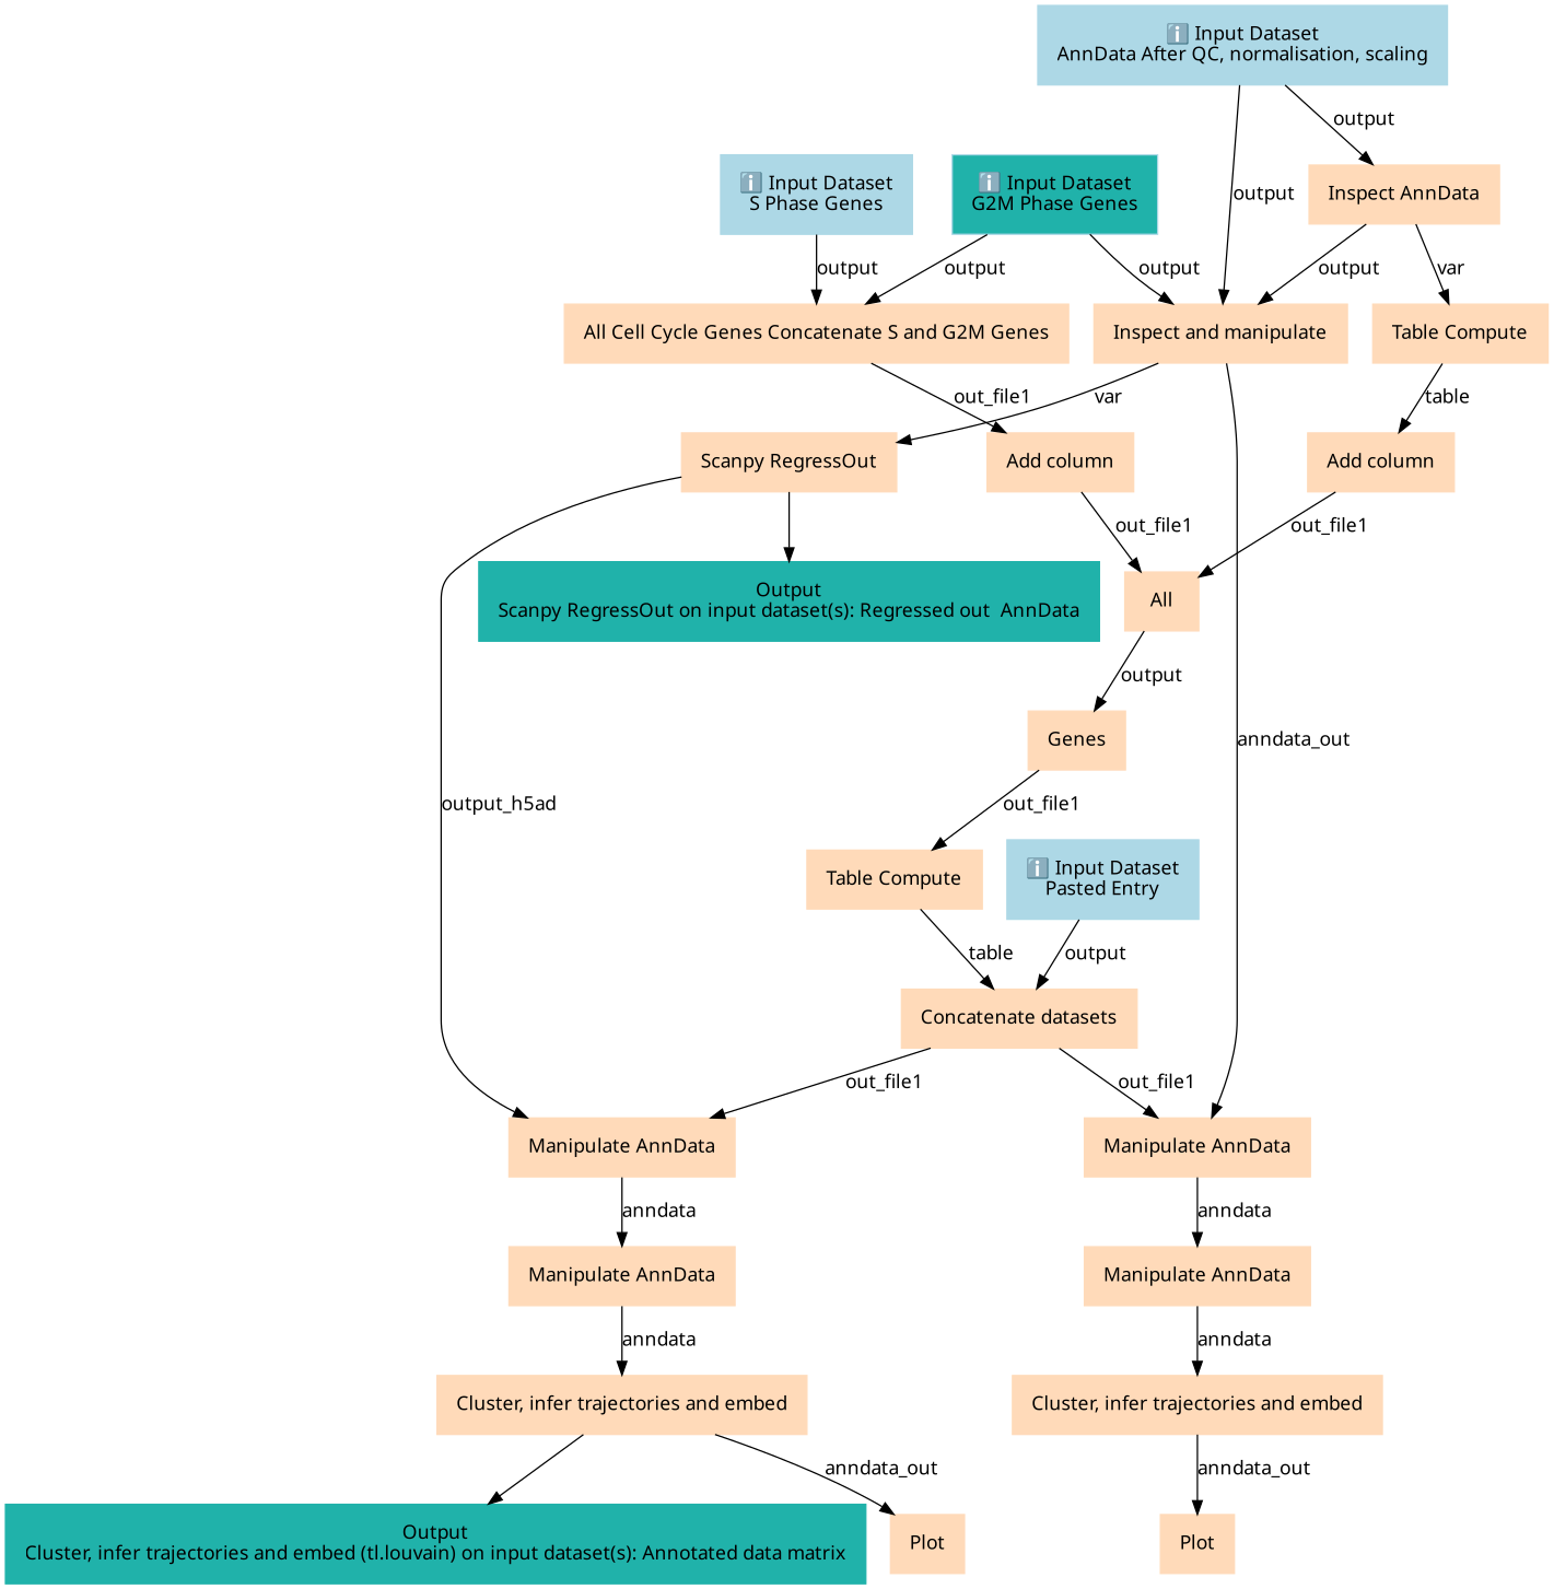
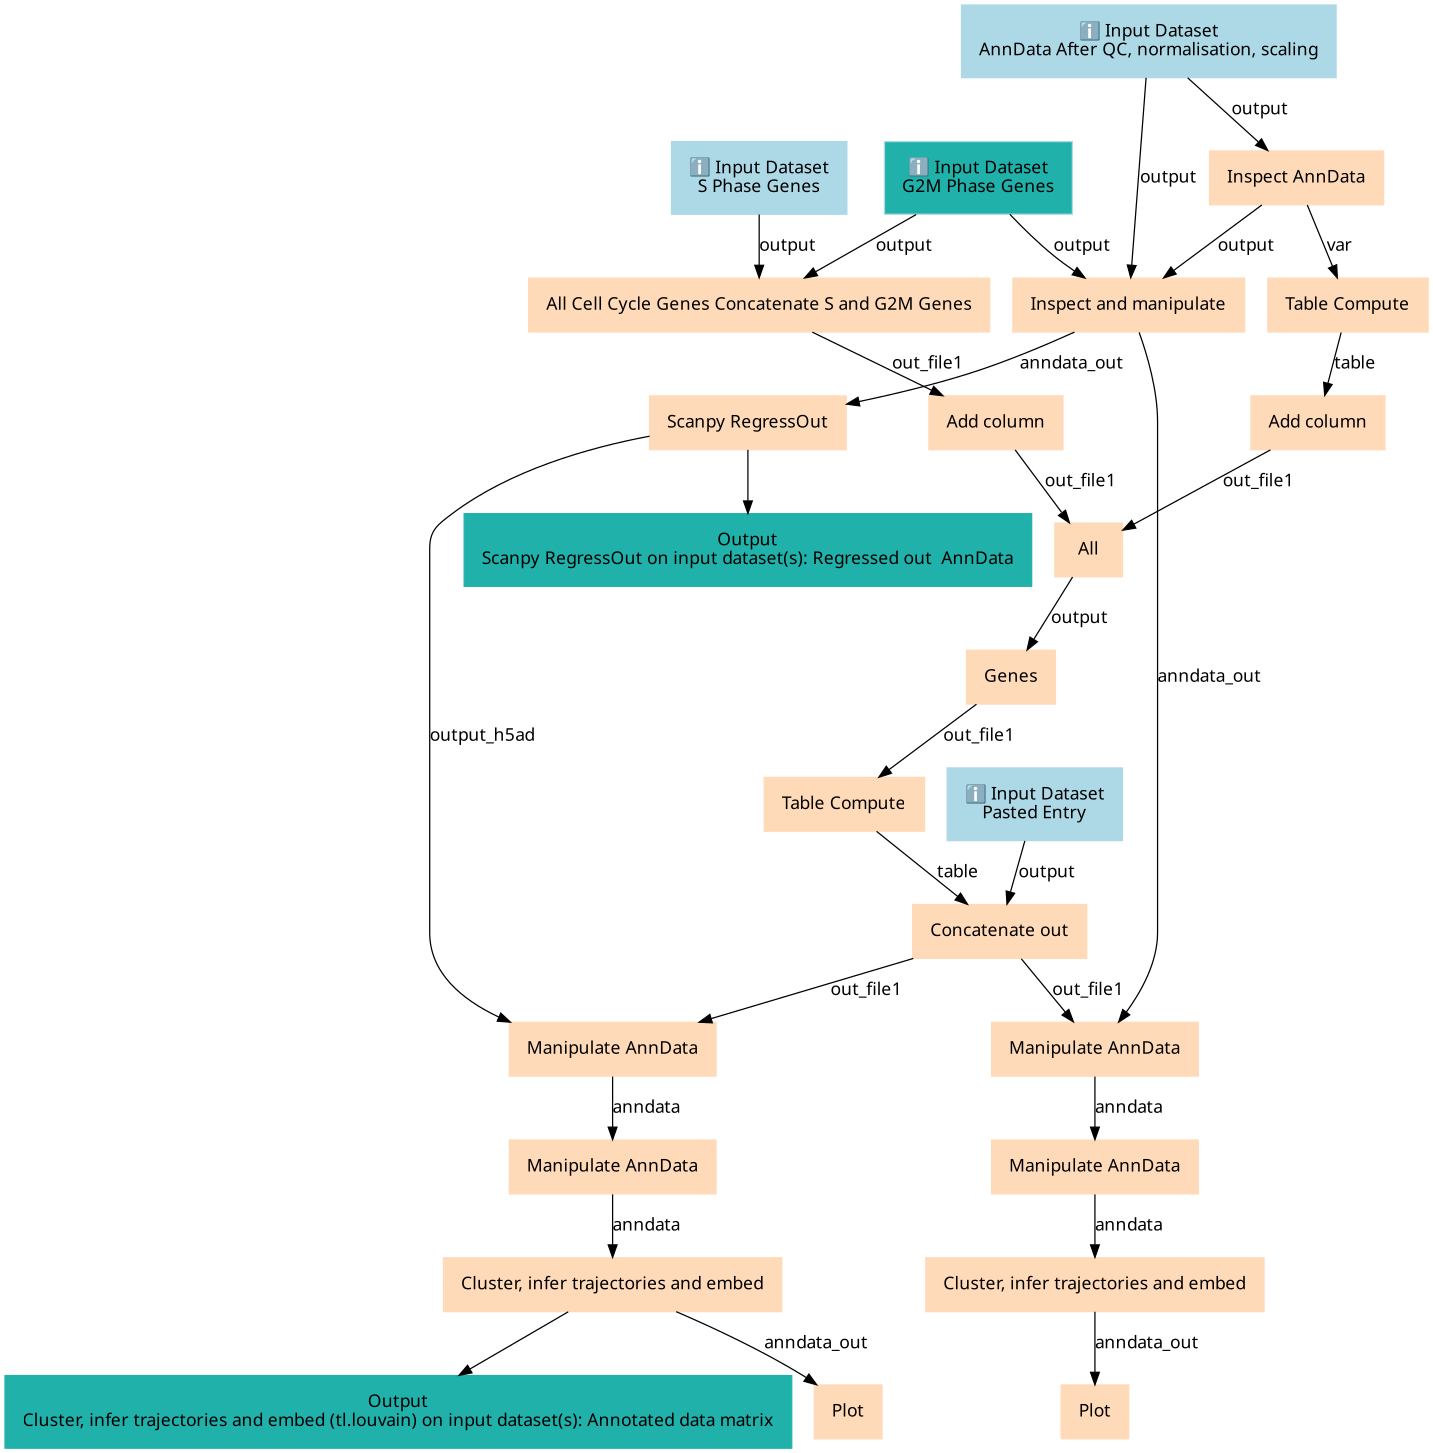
  digraph {
    fontname="Noto Sans"
    node [color=peachpuff fontname="Noto Sans" margin="0.2,0.2" shape=box style=filled]
    edge [fontname="Noto Sans"]
    n1 [color=lightblue label="ℹ️ Input Dataset\nAnnData After QC, normalisation, scaling"]
    n2 [label="Inspect AnnData"]
    n3 [label="Inspect and manipulate"]
    n4 [label="Table Compute"]
    n5 [label="Scanpy RegressOut"]
    n6 [label="Manipulate AnnData"]
    n7 [color=lightblue label="ℹ️ Input Dataset\nS Phase Genes"]
    n8 [label="All Cell Cycle Genes Concatenate S and G2M Genes"]
    n9 [label="Add column"]
    n10 [color=lightblue fillcolor=lightseagreen label="ℹ️ Input Dataset\nG2M Phase Genes"]
    n11 [color=lightblue label="ℹ️ Input Dataset\nPasted Entry"]
-   n12 [label="Concatenate datasets"]
+   n12 [label="Concatenate out"]
    n13 [label="Manipulate AnnData"]
    n14 [label="Add column"]
    n15 [label=All]
    n16 [color=lightseagreen label="Output\nScanpy RegressOut on input dataset(s): Regressed out  AnnData"]
    n17 [label="Manipulate AnnData"]
    n18 [label=Genes]
    n19 [label="Manipulate AnnData"]
    n20 [label="Table Compute"]
    n21 [label="Cluster, infer trajectories and embed"]
    n22 [label="Cluster, infer trajectories and embed"]
    n23 [label=Plot]
    n24 [color=lightseagreen label="Output\nCluster, infer trajectories and embed (tl.louvain) on input dataset(s): Annotated data matrix"]
    n25 [label=Plot]
    n1 -> n2 [label=output]
    n1 -> n3 [label=output]
    n2 -> n3 [label=output]
    n2 -> n4 [label=var]
-   n3 -> n5 [label=var]
+   n3 -> n5 [label=anndata_out]
    n3 -> n6 [label=anndata_out]
    n4 -> n14 [label=table]
    n5 -> n13 [label=output_h5ad]
    n5 -> n16
    n6 -> n17 [label=anndata]
    n7 -> n8 [label=output]
    n8 -> n9 [label=out_file1]
    n9 -> n15 [label=out_file1]
    n10 -> n3 [label=output]
    n10 -> n8 [label=output]
    n11 -> n12 [label=output]
    n12 -> n6 [label=out_file1]
    n12 -> n13 [label=out_file1]
    n13 -> n19 [label=anndata]
    n14 -> n15 [label=out_file1]
    n15 -> n18 [label=output]
    n17 -> n21 [label=anndata]
    n18 -> n20 [label=out_file1]
    n19 -> n22 [label=anndata]
    n20 -> n12 [label=table]
    n21 -> n23 [label=anndata_out]
    n22 -> n24
    n22 -> n25 [label=anndata_out]
  }
